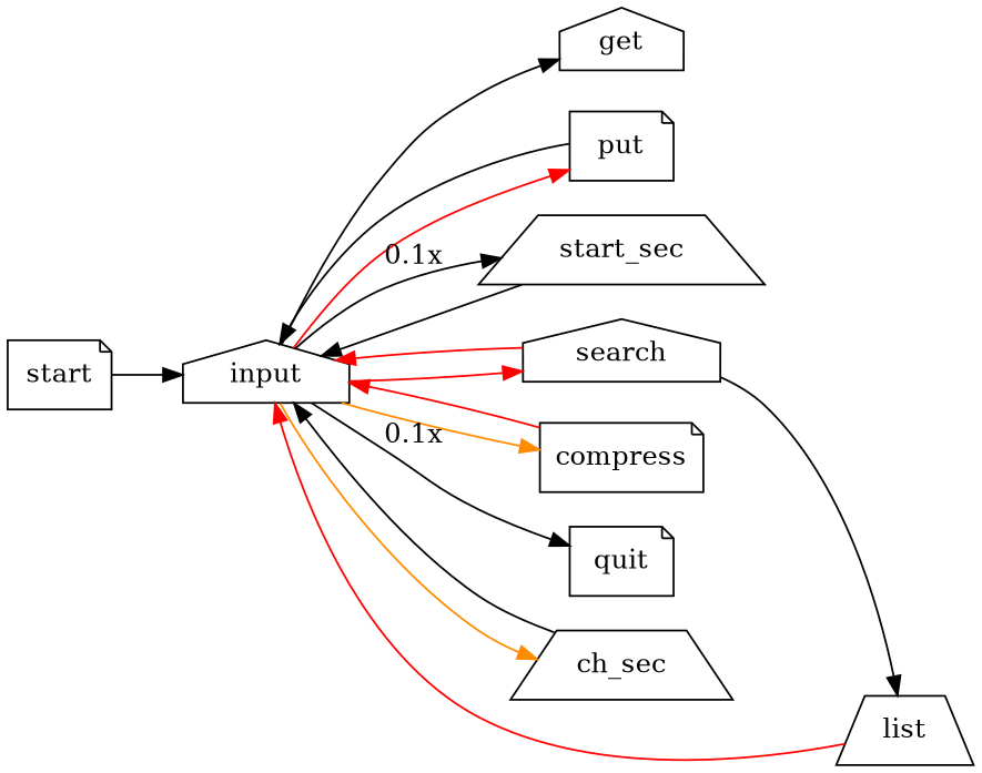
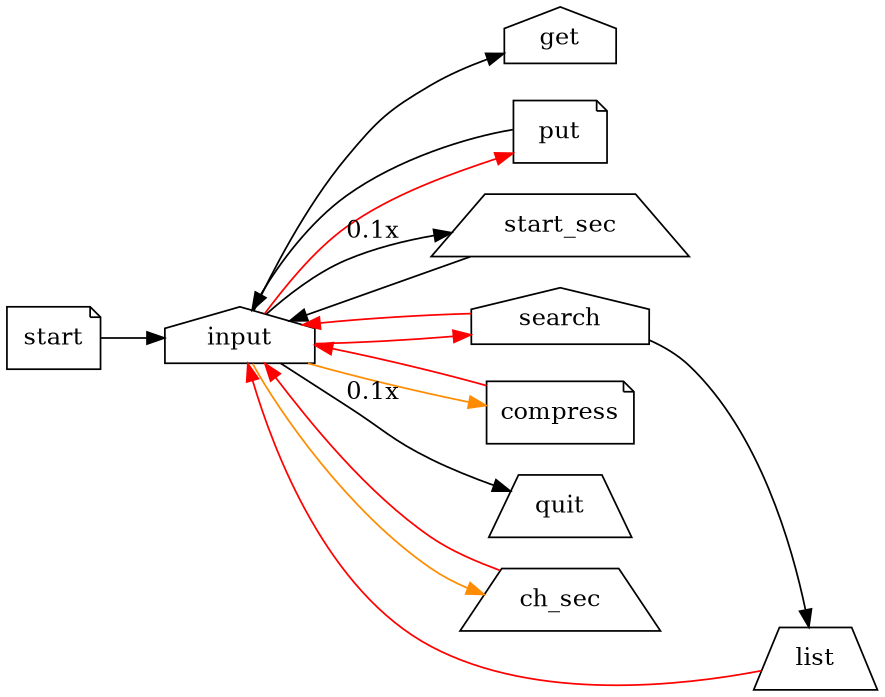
  digraph {
    rankdir=LR
    node [shape=note]
    edge [color=black]
    n1 [label=input shape=house]
    n2 [label=get shape=house]
    n3 [label=put]
    n4 [label=start_sec shape=trapezium]
    n5 [label=search shape=house]
    n6 [label=compress]
-   n7 [label=quit]
+   n7 [label=quit shape=trapezium]
    n8 [label=ch_sec shape=trapezium]
    n9 [label=list shape=trapezium]
    n10 [label=start]
    n1 -> n2
    n1 -> n3 [color=red]
    n1 -> n4 [label="0.1x"]
    n1 -> n5 [color=red]
    n1 -> n6 [color=darkorange]
    n1 -> n7 [label="0.1x"]
    n1 -> n8 [color=darkorange]
    n3 -> n1
    n4 -> n1
    n5 -> n1 [color=red]
    n5 -> n9
    n6 -> n1 [color=red]
-   n8 -> n1
+   n8 -> n1 [color=red]
    n9 -> n1 [color=red]
    n10 -> n1
  }
